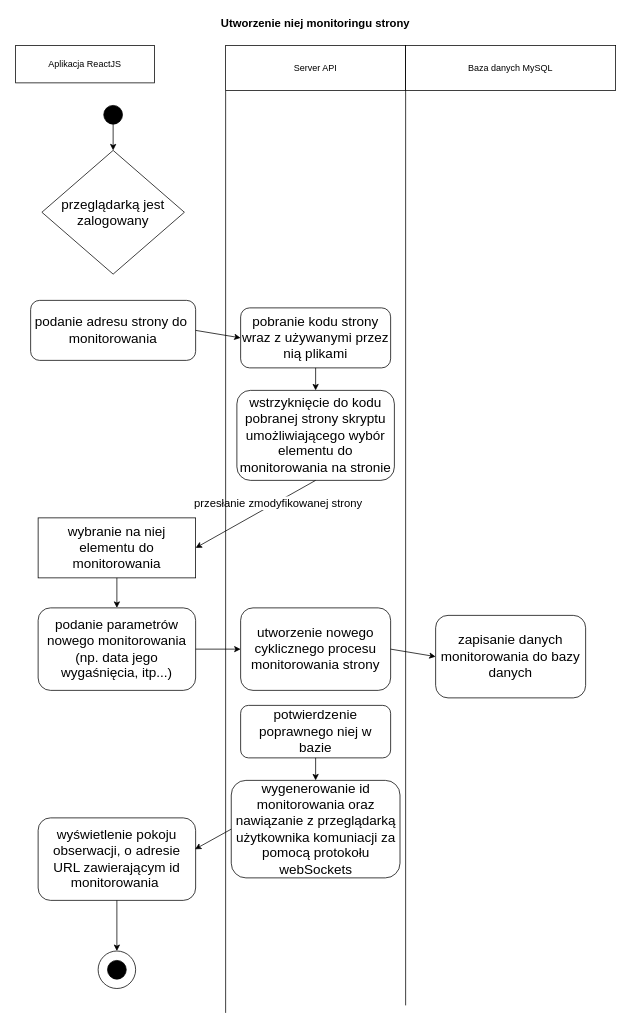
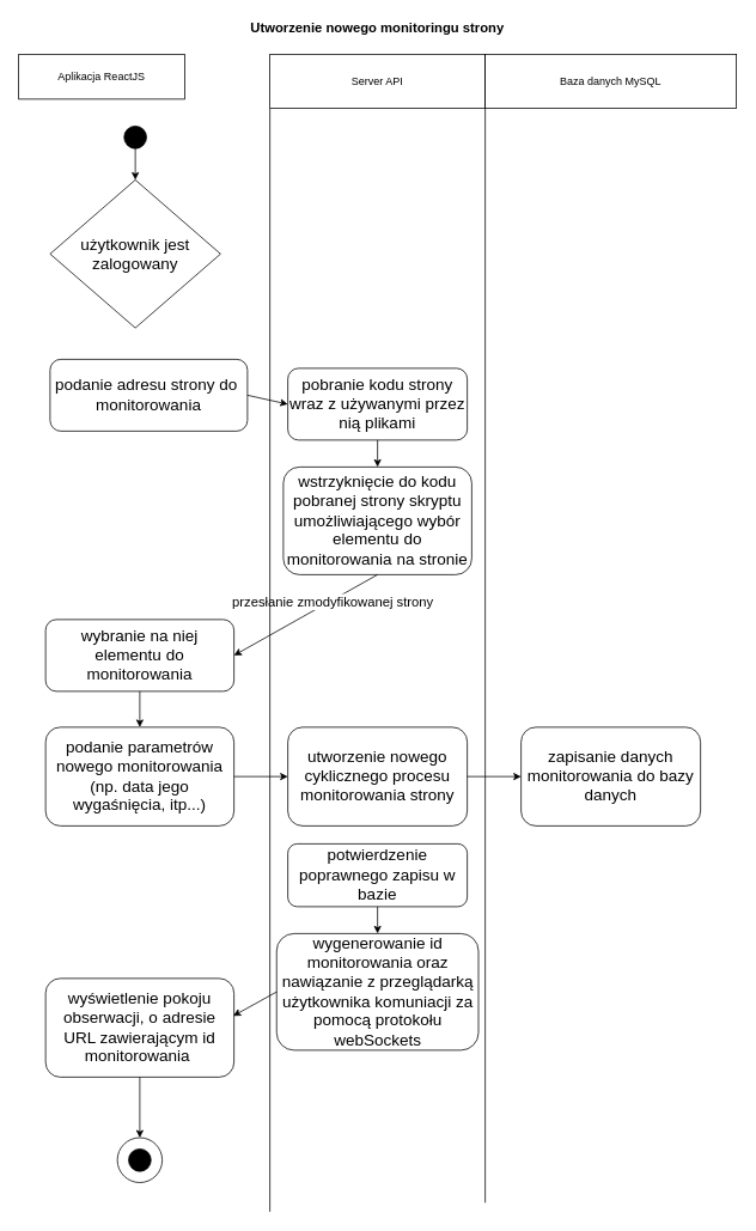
  <mxCell id="0" />
  <mxCell id="1" parent="0" />
  <mxCell id="2" value="Aplikacja ReactJS" style="rounded=0;whiteSpace=wrap;html=1;fillColor=none;" parent="1" vertex="1"><mxGeometry x="20" y="60" width="185" height="50" as="geometry" /></mxCell>
  <mxCell id="3" value="Server API" style="rounded=0;whiteSpace=wrap;html=1;fillColor=none;" parent="1" vertex="1"><mxGeometry x="300" y="60" width="240" height="60" as="geometry" /></mxCell>
  <mxCell id="4" value="Baza danych MySQL" style="rounded=0;whiteSpace=wrap;html=1;fillColor=none;" parent="1" vertex="1"><mxGeometry x="540" y="60" width="280" height="60" as="geometry" /></mxCell>
- <mxCell id="5" value="&lt;font style=&quot;font-size: 18px&quot;&gt;podanie adresu strony do&amp;nbsp; &amp;nbsp;monitorowania&amp;nbsp;&lt;/font&gt;" style="rounded=1;whiteSpace=wrap;html=1;fillColor=none;" parent="1" vertex="1"><mxGeometry x="40" y="400" width="220" height="80" as="geometry" /></mxCell>
+ <mxCell id="5" value="&lt;font style=&quot;font-size: 18px&quot;&gt;podanie adresu strony do&amp;nbsp; &amp;nbsp;monitorowania&amp;nbsp;&lt;/font&gt;" style="rounded=1;whiteSpace=wrap;html=1;fillColor=none;" parent="1" vertex="1"><mxGeometry x="55" y="400" width="220" height="80" as="geometry" /></mxCell>
  <mxCell id="6" value="&lt;font style=&quot;font-size: 18px&quot;&gt;pobranie kodu strony wraz z używanymi przez nią plikami&lt;/font&gt;" style="rounded=1;whiteSpace=wrap;html=1;fillColor=none;" parent="1" vertex="1"><mxGeometry x="320" y="410" width="200" height="80" as="geometry" /></mxCell>
- <mxCell id="7" value="&lt;font style=&quot;font-size: 18px&quot;&gt;wybranie na niej elementu do monitorowania&lt;/font&gt;" style="whiteSpace=wrap;html=1;fillColor=none;rounded=0;" parent="1" vertex="1"><mxGeometry x="50" y="690" width="210" height="80" as="geometry" /></mxCell>
+ <mxCell id="7" value="&lt;font style=&quot;font-size: 18px&quot;&gt;wybranie na niej elementu do monitorowania&lt;/font&gt;" style="rounded=1;whiteSpace=wrap;html=1;fillColor=none;" parent="1" vertex="1"><mxGeometry x="50" y="690" width="210" height="80" as="geometry" /></mxCell>
  <mxCell id="8" value="&lt;font style=&quot;font-size: 18px&quot;&gt;wstrzyknięcie do kodu pobranej strony skryptu umożliwiającego wybór elementu do monitorowania na stronie&lt;/font&gt;" style="rounded=1;whiteSpace=wrap;html=1;fillColor=none;" parent="1" vertex="1"><mxGeometry x="315" y="520" width="210" height="120" as="geometry" /></mxCell>
  <mxCell id="9" value="&lt;font style=&quot;font-size: 15px&quot;&gt;przesłanie zmodyfikowanej strony&lt;/font&gt;" style="endArrow=classic;html=1;entryX=1;entryY=0.5;entryDx=0;entryDy=0;exitX=0.5;exitY=1;exitDx=0;exitDy=0;" parent="1" source="8" target="7" edge="1"><mxGeometry x="-0.365" y="2" width="50" height="50" relative="1" as="geometry"><mxPoint x="310" y="700" as="sourcePoint" /><mxPoint x="515" y="905" as="targetPoint" /><mxPoint as="offset" /></mxGeometry></mxCell>
- <mxCell id="10" value="&lt;b&gt;&lt;font style=&quot;font-size: 15px&quot;&gt;Utworzenie niej monitoringu strony&lt;/font&gt;&lt;/b&gt;" style="text;html=1;strokeColor=none;fillColor=none;align=center;verticalAlign=middle;whiteSpace=wrap;rounded=0;" parent="1" vertex="1"><mxGeometry x="257" y="20" width="326" height="20" as="geometry" /></mxCell>
+ <mxCell id="10" value="&lt;b&gt;&lt;font style=&quot;font-size: 15px&quot;&gt;Utworzenie nowego monitoringu strony&lt;/font&gt;&lt;/b&gt;" style="text;html=1;strokeColor=none;fillColor=none;align=center;verticalAlign=middle;whiteSpace=wrap;rounded=0;" parent="1" vertex="1"><mxGeometry x="257" y="20" width="326" height="20" as="geometry" /></mxCell>
  <mxCell id="11" value="" style="ellipse;whiteSpace=wrap;html=1;fillColor=#000000;" parent="1" vertex="1"><mxGeometry x="137.5" y="140" width="25" height="25" as="geometry" /></mxCell>
  <mxCell id="12" value="" style="endArrow=classic;html=1;entryX=0.5;entryY=0;entryDx=0;entryDy=0;exitX=0.5;exitY=1;exitDx=0;exitDy=0;" parent="1" source="11" edge="1"><mxGeometry width="50" height="50" relative="1" as="geometry"><mxPoint x="188" y="358" as="sourcePoint" /><mxPoint x="150" y="200" as="targetPoint" /></mxGeometry></mxCell>
  <mxCell id="13" value="" style="endArrow=classic;html=1;exitX=1;exitY=0.5;exitDx=0;exitDy=0;entryX=0;entryY=0.5;entryDx=0;entryDy=0;" parent="1" source="5" target="6" edge="1"><mxGeometry width="50" height="50" relative="1" as="geometry"><mxPoint x="340" y="409.71" as="sourcePoint" /><mxPoint x="316" y="449.71" as="targetPoint" /></mxGeometry></mxCell>
  <mxCell id="14" value="" style="endArrow=classic;html=1;exitX=0.5;exitY=1;exitDx=0;exitDy=0;entryX=0.5;entryY=0;entryDx=0;entryDy=0;" parent="1" source="7" target="15" edge="1"><mxGeometry width="50" height="50" relative="1" as="geometry"><mxPoint x="95" y="1065" as="sourcePoint" /><mxPoint x="93" y="1095" as="targetPoint" /></mxGeometry></mxCell>
  <mxCell id="15" value="&lt;font style=&quot;font-size: 18px&quot;&gt;podanie parametrów nowego monitorowania (np. data jego wygaśnięcia, itp...)&lt;/font&gt;" style="rounded=1;whiteSpace=wrap;html=1;fillColor=none;" parent="1" vertex="1"><mxGeometry x="50" y="810" width="210" height="110" as="geometry" /></mxCell>
  <mxCell id="16" value="" style="endArrow=classic;html=1;exitX=1;exitY=0.5;exitDx=0;exitDy=0;entryX=0;entryY=0.5;entryDx=0;entryDy=0;" parent="1" source="15" target="17" edge="1"><mxGeometry width="50" height="50" relative="1" as="geometry"><mxPoint x="215" y="1134.29" as="sourcePoint" /><mxPoint x="355" y="1134.29" as="targetPoint" /></mxGeometry></mxCell>
  <mxCell id="17" value="&lt;font style=&quot;font-size: 18px&quot;&gt;utworzenie nowego cyklicznego procesu monitorowania strony&lt;/font&gt;" style="rounded=1;whiteSpace=wrap;html=1;fillColor=none;" parent="1" vertex="1"><mxGeometry x="320" y="810" width="200" height="110" as="geometry" /></mxCell>
- <mxCell id="18" value="&lt;font style=&quot;font-size: 18px&quot;&gt;zapisanie danych monitorowania do bazy danych&lt;/font&gt;" style="rounded=1;whiteSpace=wrap;html=1;fillColor=none;" parent="1" vertex="1"><mxGeometry x="580" y="820" width="200" height="110" as="geometry" /></mxCell>
- <mxCell id="19" value="&lt;font style=&quot;font-size: 18px&quot;&gt;przeglądarką jest zalogowany&lt;/font&gt;" style="rhombus;whiteSpace=wrap;html=1;fillColor=none;" parent="1" vertex="1"><mxGeometry x="55" y="200" width="190" height="165" as="geometry" /></mxCell>
+ <mxCell id="18" value="&lt;font style=&quot;font-size: 18px&quot;&gt;zapisanie danych monitorowania do bazy danych&lt;/font&gt;" style="rounded=1;whiteSpace=wrap;html=1;fillColor=none;" parent="1" vertex="1"><mxGeometry x="580" y="810" width="200" height="110" as="geometry" /></mxCell>
+ <mxCell id="19" value="&lt;font style=&quot;font-size: 18px&quot;&gt;użytkownik jest zalogowany&lt;/font&gt;" style="rhombus;whiteSpace=wrap;html=1;fillColor=none;" parent="1" vertex="1"><mxGeometry x="55" y="200" width="190" height="165" as="geometry" /></mxCell>
  <mxCell id="20" value="" style="endArrow=classic;html=1;exitX=1;exitY=0.5;exitDx=0;exitDy=0;entryX=0;entryY=0.5;entryDx=0;entryDy=0;" parent="1" source="17" target="18" edge="1"><mxGeometry width="50" height="50" relative="1" as="geometry"><mxPoint x="575" y="925.29" as="sourcePoint" /><mxPoint x="625" y="875.29" as="targetPoint" /></mxGeometry></mxCell>
  <mxCell id="21" value="&lt;font style=&quot;font-size: 18px&quot;&gt;wygenerowanie id monitorowania oraz nawiązanie z przeglądarką użytkownika komuniacji za pomocą protokołu webSockets&lt;/font&gt;" style="rounded=1;whiteSpace=wrap;html=1;fillColor=none;" parent="1" vertex="1"><mxGeometry x="307.5" y="1040" width="225" height="130" as="geometry" /></mxCell>
  <mxCell id="22" value="&lt;font style=&quot;font-size: 18px&quot;&gt;wyświetlenie pokoju obserwacji, o adresie URL zawierającym id monitorowania&amp;nbsp;&lt;/font&gt;" style="rounded=1;whiteSpace=wrap;html=1;fillColor=none;" parent="1" vertex="1"><mxGeometry x="50" y="1090" width="210" height="110" as="geometry" /></mxCell>
  <mxCell id="23" value="" style="endArrow=classic;html=1;exitX=0;exitY=0.5;exitDx=0;exitDy=0;entryX=0.996;entryY=0.38;entryDx=0;entryDy=0;entryPerimeter=0;" parent="1" source="21" target="22" edge="1"><mxGeometry width="50" height="50" relative="1" as="geometry"><mxPoint x="285" y="1265" as="sourcePoint" /><mxPoint x="335" y="1215" as="targetPoint" /></mxGeometry></mxCell>
  <mxCell id="24" value="" style="endArrow=classic;html=1;fontSize=16;exitX=0.5;exitY=1;exitDx=0;exitDy=0;entryX=0.5;entryY=0;entryDx=0;entryDy=0;" parent="1" source="6" target="8" edge="1"><mxGeometry width="50" height="50" relative="1" as="geometry"><mxPoint x="180" y="620" as="sourcePoint" /><mxPoint x="230" y="570" as="targetPoint" /></mxGeometry></mxCell>
  <mxCell id="25" value="" style="endArrow=none;html=1;fontSize=15;entryX=0;entryY=1;entryDx=0;entryDy=0;" parent="1" target="4" edge="1"><mxGeometry width="50" height="50" relative="1" as="geometry"><mxPoint x="540" y="1340" as="sourcePoint" /><mxPoint x="550" y="90" as="targetPoint" /></mxGeometry></mxCell>
  <mxCell id="26" value="" style="endArrow=none;html=1;fontSize=15;entryX=0;entryY=1;entryDx=0;entryDy=0;" parent="1" target="3" edge="1"><mxGeometry width="50" height="50" relative="1" as="geometry"><mxPoint x="300" y="1350" as="sourcePoint" /><mxPoint x="550" y="-190" as="targetPoint" /></mxGeometry></mxCell>
  <mxCell id="27" value="" style="endArrow=classic;html=1;fontSize=15;exitX=0.5;exitY=1;exitDx=0;exitDy=0;entryX=0.5;entryY=0;entryDx=0;entryDy=0;" parent="1" source="22" target="29" edge="1"><mxGeometry width="50" height="50" relative="1" as="geometry"><mxPoint x="160" y="1270" as="sourcePoint" /><mxPoint x="155" y="1260" as="targetPoint" /></mxGeometry></mxCell>
  <mxCell id="28" value="" style="ellipse;whiteSpace=wrap;html=1;fillColor=#000000;" parent="1" vertex="1"><mxGeometry x="142.5" y="1280" width="25" height="25" as="geometry" /></mxCell>
  <mxCell id="29" value="" style="ellipse;whiteSpace=wrap;html=1;aspect=fixed;fillColor=none;fontSize=15;" parent="1" vertex="1"><mxGeometry x="130" y="1267.5" width="50" height="50" as="geometry" /></mxCell>
- <mxCell id="30" value="&lt;font style=&quot;font-size: 18px&quot;&gt;potwierdzenie poprawnego niej w bazie&lt;/font&gt;" style="rounded=1;whiteSpace=wrap;html=1;fillColor=none;" vertex="1" parent="1"><mxGeometry x="320" y="940" width="200" height="70" as="geometry" /></mxCell>
+ <mxCell id="30" value="&lt;font style=&quot;font-size: 18px&quot;&gt;potwierdzenie poprawnego zapisu w bazie&lt;/font&gt;" style="rounded=1;whiteSpace=wrap;html=1;fillColor=none;" vertex="1" parent="1"><mxGeometry x="320" y="940" width="200" height="70" as="geometry" /></mxCell>
  <mxCell id="31" value="" style="endArrow=classic;html=1;exitX=0.5;exitY=1;exitDx=0;exitDy=0;entryX=0.5;entryY=0;entryDx=0;entryDy=0;" edge="1" parent="1" source="30" target="21"><mxGeometry width="50" height="50" relative="1" as="geometry"><mxPoint x="400" y="1060" as="sourcePoint" /><mxPoint x="419" y="1032" as="targetPoint" /></mxGeometry></mxCell>
